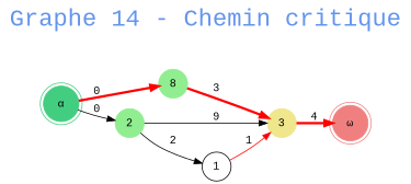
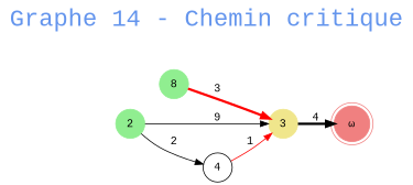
  digraph {
    fontcolor=cornflowerblue
    fontname="Liberation Mono"
    fontsize=30
    label="Graphe 14 - Chemin critique"
    labelloc=t
    rankdir=LR
    node [color=lightgreen fontname="Liberation Mono" shape=circle style=filled]
    edge [color=red fontname="Liberation Mono"]
-   n1 [color=seagreen3 label="α" shape=doublecircle]
    n2 [label=8]
    n3 [label=2]
    n4 [color=khaki label=3]
-   n5 [label=1 color="" style=""]
+   n5 [label=4 color="" style=""]
    n6 [color=lightcoral label="ω" shape=doublecircle]
-   n1 -> n2 [constraint=true label=0 penwidth=3.0]
-   n1 -> n3 [label=0 color=""]
    n2 -> n4 [constraint=true label=3 penwidth=3.0]
    n3 -> n4 [label=9 color=""]
    n3 -> n5 [label=2 color=""]
-   n4 -> n6 [constraint=true label=4 penwidth=3.0]
+   n4 -> n6 [color=black constraint=true label=4 penwidth=3.0]
    n5 -> n4 [label=1]
  }
